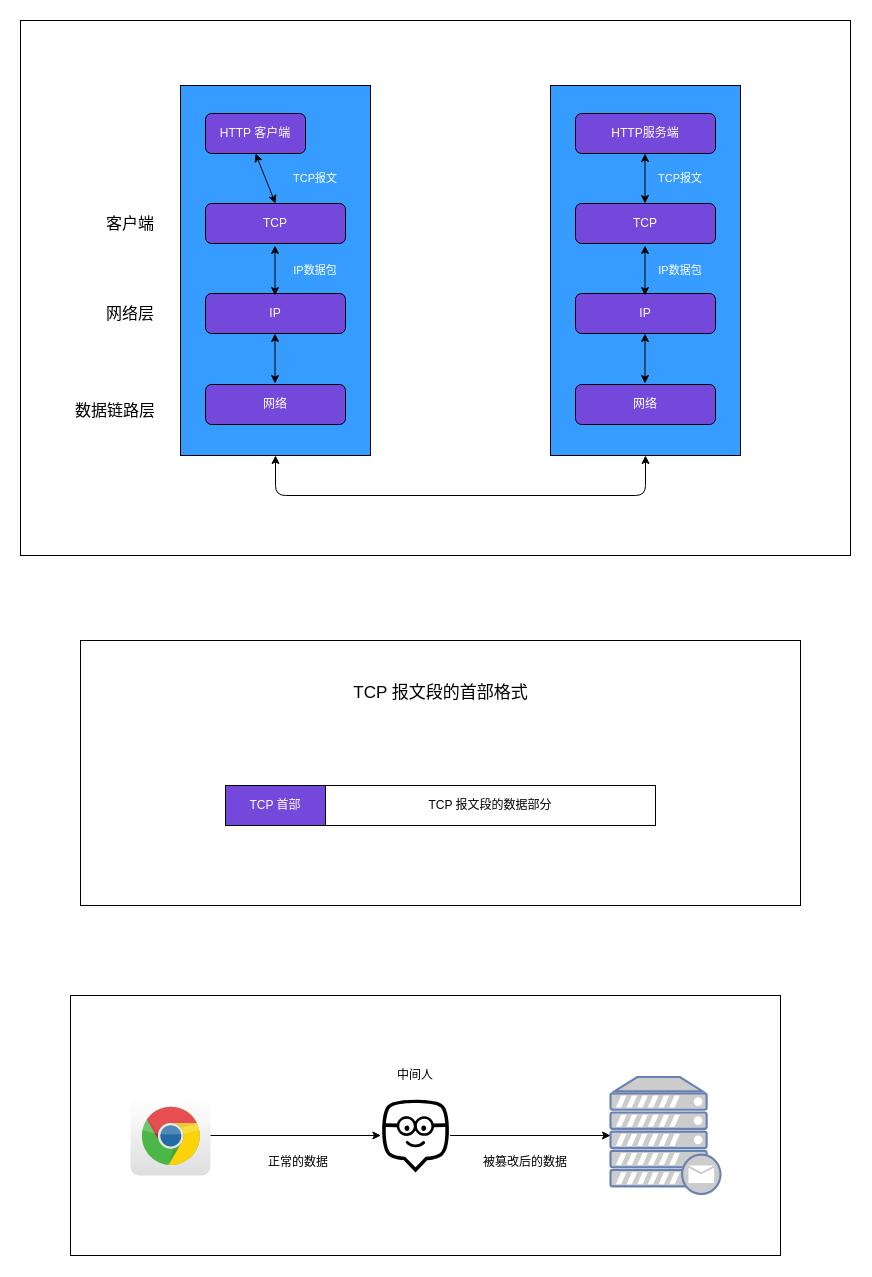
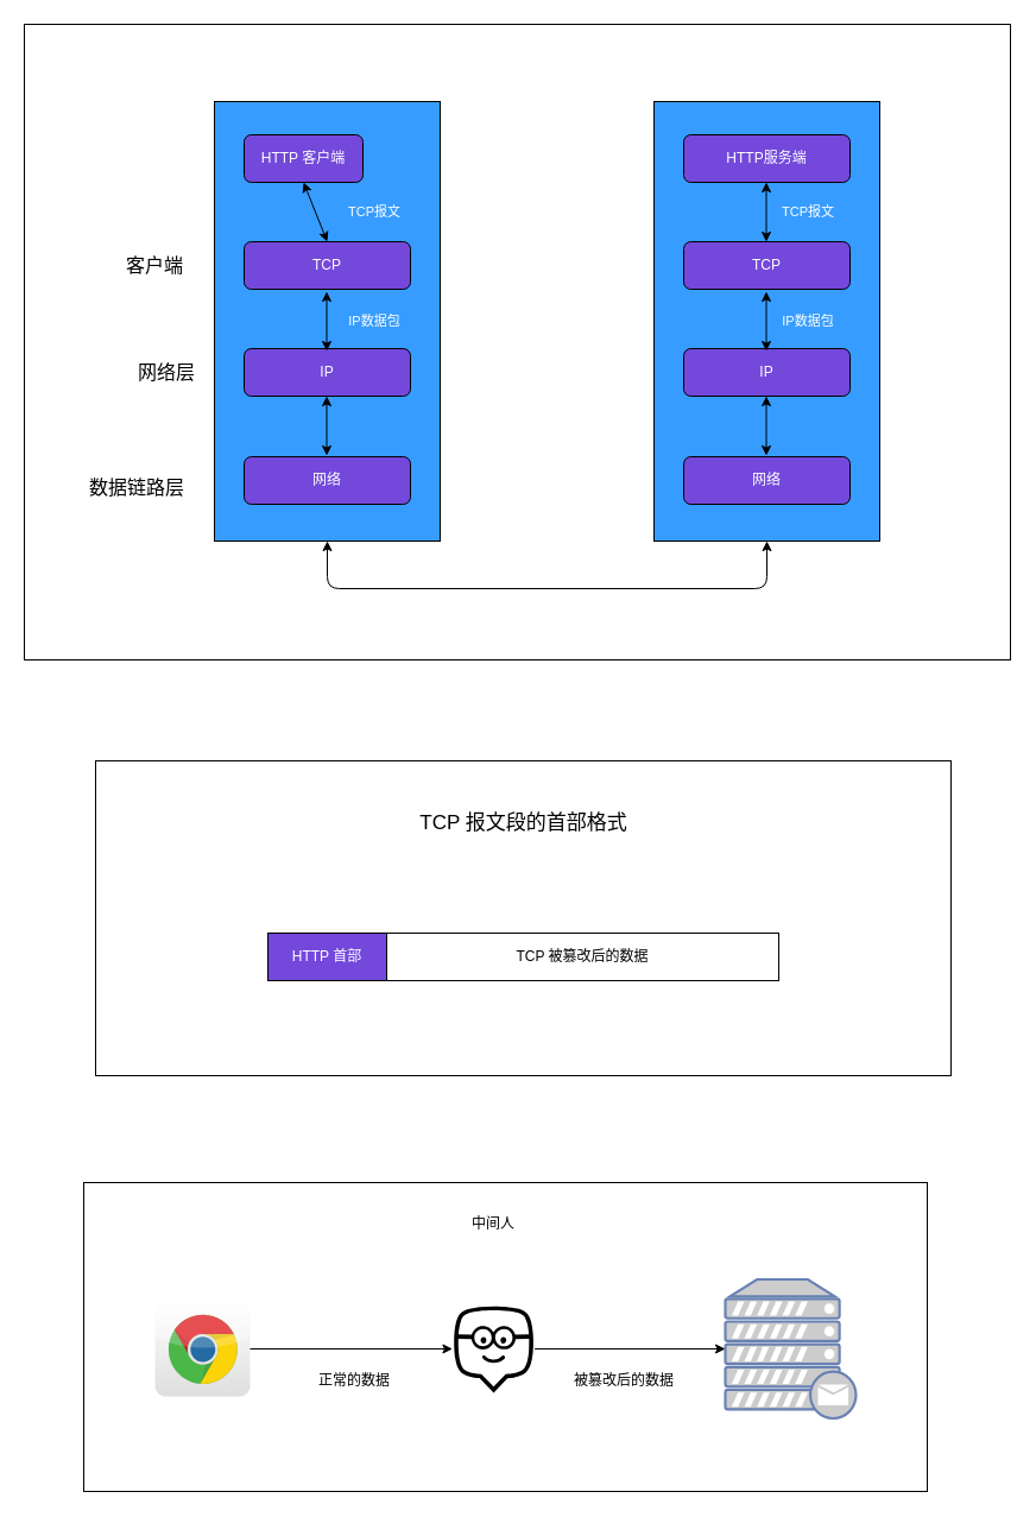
  <mxCell id="0" />
  <mxCell id="1" parent="0" />
  <mxCell id="2" value="" style="rounded=0;whiteSpace=wrap;html=1;" vertex="1" parent="1"><mxGeometry x="20" y="20" width="830" height="535" as="geometry" /></mxCell>
  <mxCell id="3" value="" style="rounded=0;whiteSpace=wrap;html=1;fillColor=#379CFF;" vertex="1" parent="1"><mxGeometry x="180" y="85" width="190" height="370" as="geometry" /></mxCell>
  <mxCell id="4" value="&lt;font color=&quot;#ffffff&quot;&gt;网络&lt;/font&gt;" style="rounded=1;whiteSpace=wrap;html=1;fillColor=#7348DB;" vertex="1" parent="1"><mxGeometry x="205" y="384" width="140" height="40" as="geometry" /></mxCell>
  <mxCell id="5" value="&lt;font style=&quot;font-size: 16px&quot;&gt;客户端&lt;/font&gt;" style="text;html=1;strokeColor=none;fillColor=none;align=center;verticalAlign=middle;whiteSpace=wrap;rounded=0;" vertex="1" parent="1"><mxGeometry x="100" y="212" width="60" height="22" as="geometry" /></mxCell>
- <mxCell id="6" value="&lt;font style=&quot;font-size: 16px&quot;&gt;网络层&lt;/font&gt;" style="text;html=1;strokeColor=none;fillColor=none;align=center;verticalAlign=middle;whiteSpace=wrap;rounded=0;" vertex="1" parent="1"><mxGeometry x="100" y="302" width="60" height="22" as="geometry" /></mxCell>
+ <mxCell id="6" value="&lt;font style=&quot;font-size: 16px&quot;&gt;网络层&lt;/font&gt;" style="text;html=1;strokeColor=none;fillColor=none;align=center;verticalAlign=middle;whiteSpace=wrap;rounded=0;" vertex="1" parent="1"><mxGeometry x="110" y="302" width="60" height="22" as="geometry" /></mxCell>
  <mxCell id="7" value="&lt;font style=&quot;font-size: 16px&quot;&gt;数据链路层&lt;/font&gt;" style="text;html=1;strokeColor=none;fillColor=none;align=center;verticalAlign=middle;whiteSpace=wrap;rounded=0;" vertex="1" parent="1"><mxGeometry x="70" y="399" width="90" height="22" as="geometry" /></mxCell>
  <mxCell id="8" value="&lt;font color=&quot;#ffffff&quot;&gt;IP&lt;/font&gt;" style="rounded=1;whiteSpace=wrap;html=1;fillColor=#7348DB;" vertex="1" parent="1"><mxGeometry x="205" y="293" width="140" height="40" as="geometry" /></mxCell>
  <mxCell id="9" value="&lt;font color=&quot;#ffffff&quot;&gt;TCP&lt;/font&gt;" style="rounded=1;whiteSpace=wrap;html=1;fillColor=#7348DB;" vertex="1" parent="1"><mxGeometry x="205" y="203" width="140" height="40" as="geometry" /></mxCell>
  <mxCell id="10" value="&lt;font color=&quot;#ffffff&quot;&gt;HTTP 客户端&lt;/font&gt;" style="rounded=1;whiteSpace=wrap;html=1;fillColor=#7348DB;" vertex="1" parent="1"><mxGeometry x="205" y="113" width="100" height="40" as="geometry" /></mxCell>
  <mxCell id="11" value="" style="rounded=0;whiteSpace=wrap;html=1;fillColor=#379CFF;" vertex="1" parent="1"><mxGeometry x="550" y="85" width="190" height="370" as="geometry" /></mxCell>
  <mxCell id="12" value="&lt;font color=&quot;#ffffff&quot;&gt;网络&lt;/font&gt;" style="rounded=1;whiteSpace=wrap;html=1;fillColor=#7348DB;" vertex="1" parent="1"><mxGeometry x="575" y="384" width="140" height="40" as="geometry" /></mxCell>
  <mxCell id="13" value="&lt;font color=&quot;#ffffff&quot;&gt;IP&lt;/font&gt;" style="rounded=1;whiteSpace=wrap;html=1;fillColor=#7348DB;" vertex="1" parent="1"><mxGeometry x="575" y="293" width="140" height="40" as="geometry" /></mxCell>
  <mxCell id="14" value="&lt;font color=&quot;#ffffff&quot;&gt;TCP&lt;/font&gt;" style="rounded=1;whiteSpace=wrap;html=1;fillColor=#7348DB;" vertex="1" parent="1"><mxGeometry x="575" y="203" width="140" height="40" as="geometry" /></mxCell>
  <mxCell id="15" value="&lt;font color=&quot;#ffffff&quot;&gt;HTTP服务端&lt;/font&gt;" style="rounded=1;whiteSpace=wrap;html=1;fillColor=#7348DB;" vertex="1" parent="1"><mxGeometry x="575" y="113" width="140" height="40" as="geometry" /></mxCell>
  <mxCell id="16" value="" style="endArrow=classic;startArrow=classic;html=1;entryX=0.5;entryY=1;entryDx=0;entryDy=0;exitX=0.5;exitY=0;exitDx=0;exitDy=0;" edge="1" parent="1" source="9" target="10"><mxGeometry width="50" height="50" relative="1" as="geometry"><mxPoint x="260" y="215" as="sourcePoint" /><mxPoint x="310" y="165" as="targetPoint" /></mxGeometry></mxCell>
  <mxCell id="17" value="" style="endArrow=classic;startArrow=classic;html=1;entryX=0.5;entryY=1;entryDx=0;entryDy=0;exitX=0.5;exitY=0;exitDx=0;exitDy=0;" edge="1" parent="1"><mxGeometry width="50" height="50" relative="1" as="geometry"><mxPoint x="274.5" y="295" as="sourcePoint" /><mxPoint x="274.5" y="245" as="targetPoint" /></mxGeometry></mxCell>
  <mxCell id="18" value="" style="endArrow=classic;startArrow=classic;html=1;entryX=0.5;entryY=1;entryDx=0;entryDy=0;exitX=0.5;exitY=0;exitDx=0;exitDy=0;" edge="1" parent="1"><mxGeometry width="50" height="50" relative="1" as="geometry"><mxPoint x="274.5" y="383" as="sourcePoint" /><mxPoint x="274.5" y="333" as="targetPoint" /></mxGeometry></mxCell>
  <mxCell id="19" value="" style="endArrow=classic;startArrow=classic;html=1;entryX=0.5;entryY=1;entryDx=0;entryDy=0;exitX=0.5;exitY=0;exitDx=0;exitDy=0;" edge="1" parent="1"><mxGeometry width="50" height="50" relative="1" as="geometry"><mxPoint x="644.5" y="203" as="sourcePoint" /><mxPoint x="644.5" y="153" as="targetPoint" /></mxGeometry></mxCell>
  <mxCell id="20" value="" style="endArrow=classic;startArrow=classic;html=1;entryX=0.5;entryY=1;entryDx=0;entryDy=0;exitX=0.5;exitY=0;exitDx=0;exitDy=0;" edge="1" parent="1"><mxGeometry width="50" height="50" relative="1" as="geometry"><mxPoint x="644.5" y="295" as="sourcePoint" /><mxPoint x="644.5" y="245" as="targetPoint" /></mxGeometry></mxCell>
  <mxCell id="21" value="" style="endArrow=classic;startArrow=classic;html=1;entryX=0.5;entryY=1;entryDx=0;entryDy=0;exitX=0.5;exitY=0;exitDx=0;exitDy=0;" edge="1" parent="1"><mxGeometry width="50" height="50" relative="1" as="geometry"><mxPoint x="644.5" y="383" as="sourcePoint" /><mxPoint x="644.5" y="333" as="targetPoint" /></mxGeometry></mxCell>
  <mxCell id="22" value="" style="endArrow=classic;startArrow=classic;html=1;exitX=0.5;exitY=1;exitDx=0;exitDy=0;entryX=0.5;entryY=1;entryDx=0;entryDy=0;edgeStyle=orthogonalEdgeStyle;" edge="1" parent="1" source="3" target="11"><mxGeometry width="50" height="50" relative="1" as="geometry"><mxPoint x="410" y="515" as="sourcePoint" /><mxPoint x="460" y="465" as="targetPoint" /><Array as="points"><mxPoint x="275" y="495" /><mxPoint x="645" y="495" /></Array></mxGeometry></mxCell>
  <mxCell id="23" value="&lt;span style=&quot;font-size: 11px&quot;&gt;&lt;font color=&quot;#ffffff&quot;&gt;TCP报文&lt;/font&gt;&lt;/span&gt;" style="text;html=1;strokeColor=none;fillColor=none;align=center;verticalAlign=middle;whiteSpace=wrap;rounded=0;" vertex="1" parent="1"><mxGeometry x="280" y="168" width="70" height="20" as="geometry" /></mxCell>
  <mxCell id="24" value="&lt;font style=&quot;font-size: 11px&quot; color=&quot;#ffffff&quot;&gt;IP数据包&lt;/font&gt;" style="text;html=1;strokeColor=none;fillColor=none;align=center;verticalAlign=middle;whiteSpace=wrap;rounded=0;" vertex="1" parent="1"><mxGeometry x="280" y="260" width="70" height="20" as="geometry" /></mxCell>
  <mxCell id="25" value="&lt;font style=&quot;font-size: 11px&quot; color=&quot;#ffffff&quot;&gt;IP数据包&lt;/font&gt;" style="text;html=1;strokeColor=none;fillColor=none;align=center;verticalAlign=middle;whiteSpace=wrap;rounded=0;" vertex="1" parent="1"><mxGeometry x="645" y="260" width="70" height="20" as="geometry" /></mxCell>
  <mxCell id="26" value="&lt;font style=&quot;font-size: 11px&quot; color=&quot;#ffffff&quot;&gt;TCP报文&lt;/font&gt;" style="text;html=1;strokeColor=none;fillColor=none;align=center;verticalAlign=middle;whiteSpace=wrap;rounded=0;" vertex="1" parent="1"><mxGeometry x="645" y="168" width="70" height="20" as="geometry" /></mxCell>
  <mxCell id="27" value="" style="rounded=0;whiteSpace=wrap;html=1;fillColor=#FFFFFF;" vertex="1" parent="1"><mxGeometry x="80" y="640" width="720" height="265" as="geometry" /></mxCell>
- <mxCell id="28" value="&lt;font color=&quot;#ffffff&quot;&gt;TCP 首部&lt;/font&gt;" style="rounded=0;whiteSpace=wrap;html=1;fillColor=#7348DB;" vertex="1" parent="1"><mxGeometry x="225" y="785" width="100" height="40" as="geometry" /></mxCell>
- <mxCell id="29" value="TCP 报文段的数据部分" style="rounded=0;whiteSpace=wrap;html=1;fillColor=#FFFFFF;" vertex="1" parent="1"><mxGeometry x="325" y="785" width="330" height="40" as="geometry" /></mxCell>
+ <mxCell id="28" value="&lt;font color=&quot;#ffffff&quot;&gt;HTTP 首部&lt;/font&gt;" style="rounded=0;whiteSpace=wrap;html=1;fillColor=#7348DB;" vertex="1" parent="1"><mxGeometry x="225" y="785" width="100" height="40" as="geometry" /></mxCell>
+ <mxCell id="29" value="TCP 被篡改后的数据" style="rounded=0;whiteSpace=wrap;html=1;fillColor=#FFFFFF;" vertex="1" parent="1"><mxGeometry x="325" y="785" width="330" height="40" as="geometry" /></mxCell>
  <mxCell id="30" value="&lt;font style=&quot;font-size: 17px&quot;&gt;TCP 报文段的首部格式&lt;/font&gt;" style="text;html=1;strokeColor=none;fillColor=none;align=center;verticalAlign=middle;whiteSpace=wrap;rounded=0;" vertex="1" parent="1"><mxGeometry x="332.5" y="688" width="215" height="10" as="geometry" /></mxCell>
  <mxCell id="31" value="" style="rounded=0;whiteSpace=wrap;html=1;fillColor=#FFFFFF;" vertex="1" parent="1"><mxGeometry x="70" y="995" width="710" height="260" as="geometry" /></mxCell>
  <mxCell id="32" value="" style="dashed=0;outlineConnect=0;html=1;align=center;labelPosition=center;verticalLabelPosition=bottom;verticalAlign=top;shape=mxgraph.webicons.chrome;gradientColor=#DFDEDE" vertex="1" parent="1"><mxGeometry x="130" y="1095" width="80" height="80" as="geometry" /></mxCell>
  <mxCell id="33" value="" style="fontColor=#0066CC;verticalAlign=top;verticalLabelPosition=bottom;labelPosition=center;align=center;html=1;outlineConnect=0;fillColor=#CCCCCC;strokeColor=#6881B3;gradientColor=none;gradientDirection=north;strokeWidth=2;shape=mxgraph.networks.mail_server;" vertex="1" parent="1"><mxGeometry x="610" y="1076.5" width="110" height="117" as="geometry" /></mxCell>
  <mxCell id="34" value="" style="dashed=0;outlineConnect=0;html=1;align=center;labelPosition=center;verticalLabelPosition=bottom;verticalAlign=top;shape=mxgraph.weblogos.edmodo;strokeColor=none;fillColor=#000000;" vertex="1" parent="1"><mxGeometry x="380.4" y="1098.1" width="69.2" height="73.8" as="geometry" /></mxCell>
  <mxCell id="35" value="" style="endArrow=classic;html=1;" edge="1" parent="1" source="32" target="34"><mxGeometry width="50" height="50" relative="1" as="geometry"><mxPoint x="245" y="1192" as="sourcePoint" /><mxPoint x="295" y="1142" as="targetPoint" /></mxGeometry></mxCell>
- <mxCell id="36" value="中间人" style="text;html=1;strokeColor=none;fillColor=none;align=center;verticalAlign=middle;whiteSpace=wrap;rounded=0;" vertex="1" parent="1"><mxGeometry x="379.6" y="1065" width="70" height="20" as="geometry" /></mxCell>
+ <mxCell id="36" value="中间人" style="text;html=1;strokeColor=none;fillColor=none;align=center;verticalAlign=middle;whiteSpace=wrap;rounded=0;" vertex="1" parent="1"><mxGeometry x="379.6" y="1020" width="70" height="20" as="geometry" /></mxCell>
  <mxCell id="37" value="正常的数据" style="text;html=1;strokeColor=none;fillColor=none;align=center;verticalAlign=middle;whiteSpace=wrap;rounded=0;" vertex="1" parent="1"><mxGeometry x="262.5" y="1151.9" width="70" height="20" as="geometry" /></mxCell>
  <mxCell id="38" value="被篡改后的数据" style="text;html=1;strokeColor=none;fillColor=none;align=center;verticalAlign=middle;whiteSpace=wrap;rounded=0;" vertex="1" parent="1"><mxGeometry x="475" y="1151.9" width="100" height="20" as="geometry" /></mxCell>
  <mxCell id="39" value="" style="endArrow=classic;html=1;" edge="1" parent="1" source="34" target="33"><mxGeometry width="50" height="50" relative="1" as="geometry"><mxPoint x="480" y="1205" as="sourcePoint" /><mxPoint x="530" y="1155" as="targetPoint" /></mxGeometry></mxCell>
